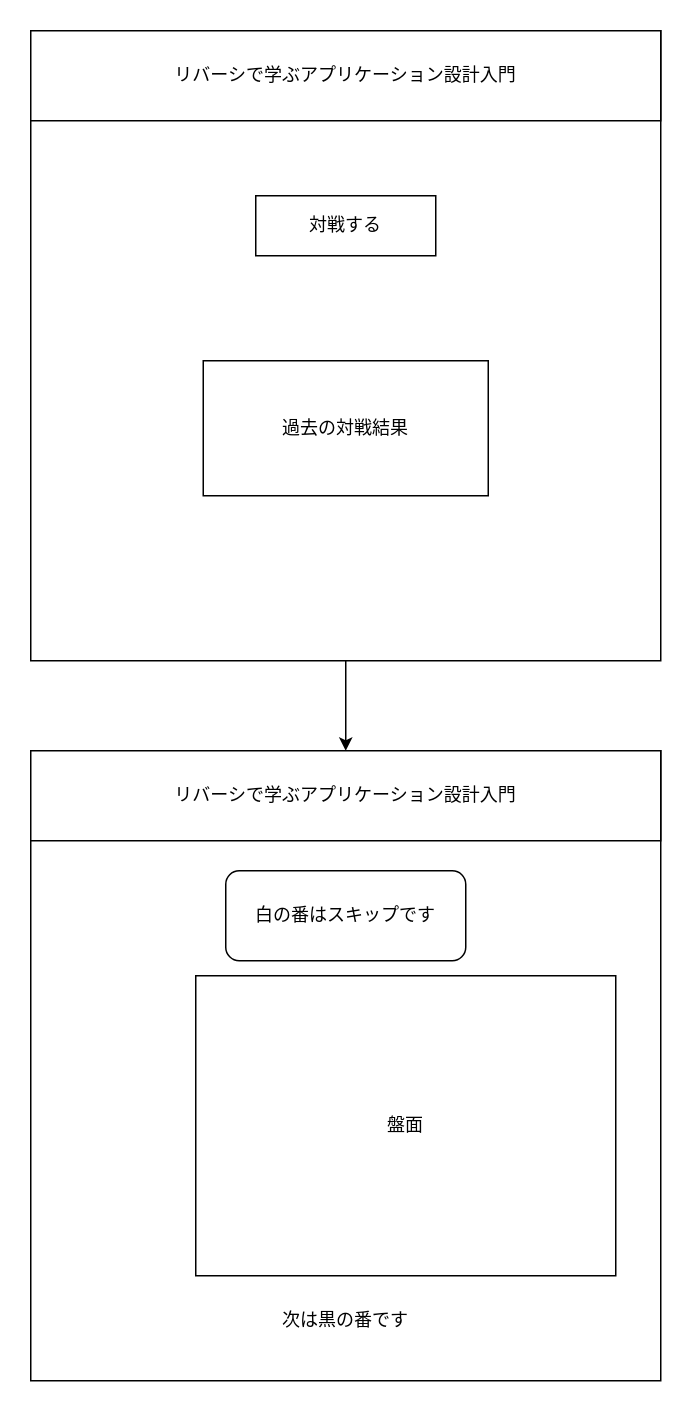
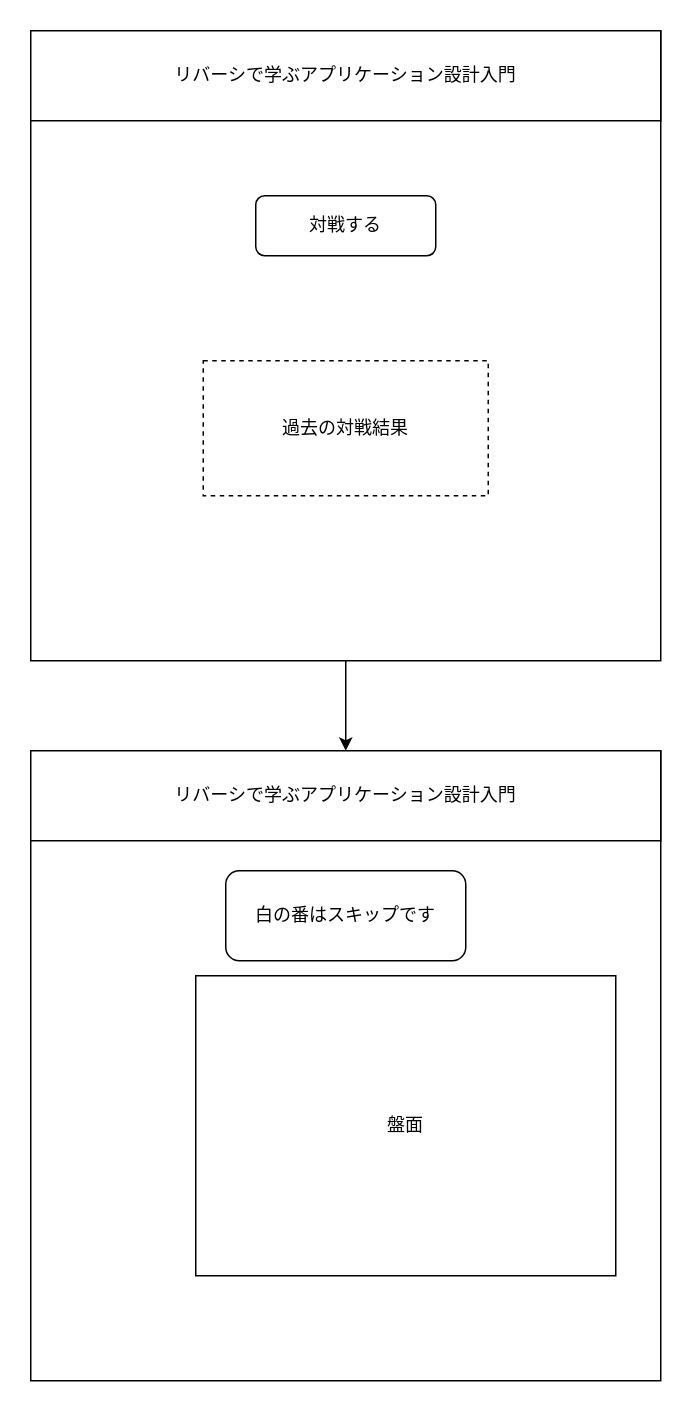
  <mxCell id="0" />
  <mxCell id="1" parent="0" />
  <mxCell id="2" style="edgeStyle=none;html=1;entryX=0.5;entryY=0;entryDx=0;entryDy=0;" edge="1" parent="1" source="3" target="8"><mxGeometry relative="1" as="geometry" /></mxCell>
  <mxCell id="3" value="" style="whiteSpace=wrap;html=1;aspect=fixed;" parent="1" vertex="1"><mxGeometry x="20" y="20" width="420" height="420" as="geometry" /></mxCell>
  <mxCell id="4" value="リバーシで学ぶアプリケーション設計入門" style="rounded=0;whiteSpace=wrap;html=1;" parent="1" vertex="1"><mxGeometry x="20" y="20" width="420" height="60" as="geometry" /></mxCell>
- <mxCell id="5" value="対戦する" style="whiteSpace=wrap;html=1;rounded=0;" parent="1" vertex="1"><mxGeometry x="170" y="130" width="120" height="40" as="geometry" /></mxCell>
- <mxCell id="6" value="過去の対戦結果" style="rounded=0;whiteSpace=wrap;html=1;" parent="1" vertex="1"><mxGeometry x="135" y="240" width="190" height="90" as="geometry" /></mxCell>
+ <mxCell id="5" value="対戦する" style="rounded=1;whiteSpace=wrap;html=1;" parent="1" vertex="1"><mxGeometry x="170" y="130" width="120" height="40" as="geometry" /></mxCell>
+ <mxCell id="6" value="過去の対戦結果" style="rounded=0;whiteSpace=wrap;html=1;dashed=1;" parent="1" vertex="1"><mxGeometry x="135" y="240" width="190" height="90" as="geometry" /></mxCell>
  <mxCell id="7" value="" style="whiteSpace=wrap;html=1;aspect=fixed;" parent="1" vertex="1"><mxGeometry x="20" y="500" width="420" height="420" as="geometry" /></mxCell>
  <mxCell id="8" value="リバーシで学ぶアプリケーション設計入門" style="rounded=0;whiteSpace=wrap;html=1;" parent="1" vertex="1"><mxGeometry x="20" y="500" width="420" height="60" as="geometry" /></mxCell>
  <mxCell id="9" value="白の番はスキップです" style="rounded=1;whiteSpace=wrap;html=1;" parent="1" vertex="1"><mxGeometry x="150" y="580" width="160" height="60" as="geometry" /></mxCell>
  <mxCell id="10" value="盤面" style="whiteSpace=wrap;html=1;aspect=fixed;" parent="1" vertex="1"><mxGeometry x="130" y="650" width="280" height="200" as="geometry" /></mxCell>
- <mxCell id="11" value="次は黒の番です" style="rounded=1;whiteSpace=wrap;html=1;strokeColor=none;" parent="1" vertex="1"><mxGeometry x="150" y="860" width="160" height="40" as="geometry" /></mxCell>
